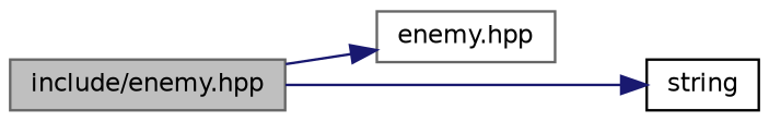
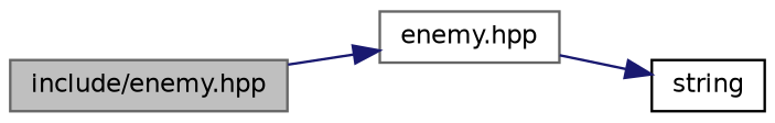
  digraph {
    rankdir=LR
    node [color=gray40 fillcolor=white fontname=Helvetica fontsize=10 shape=record style=filled]
    edge [color=midnightblue fontname=Helvetica fontsize=10 labelfontname=Helvetica labelfontsize=10 style=solid]
    n1 [fillcolor=grey75 fontcolor=black height=0.2 label="include/enemy.hpp" width=0.4]
    n2 [height=0.2 label="enemy.hpp" width=0.4]
    n3 [color=black height=0.2 label=string width=0.4]
    n1 -> n2
-   n1 -> n3
+   n2 -> n3
  }
